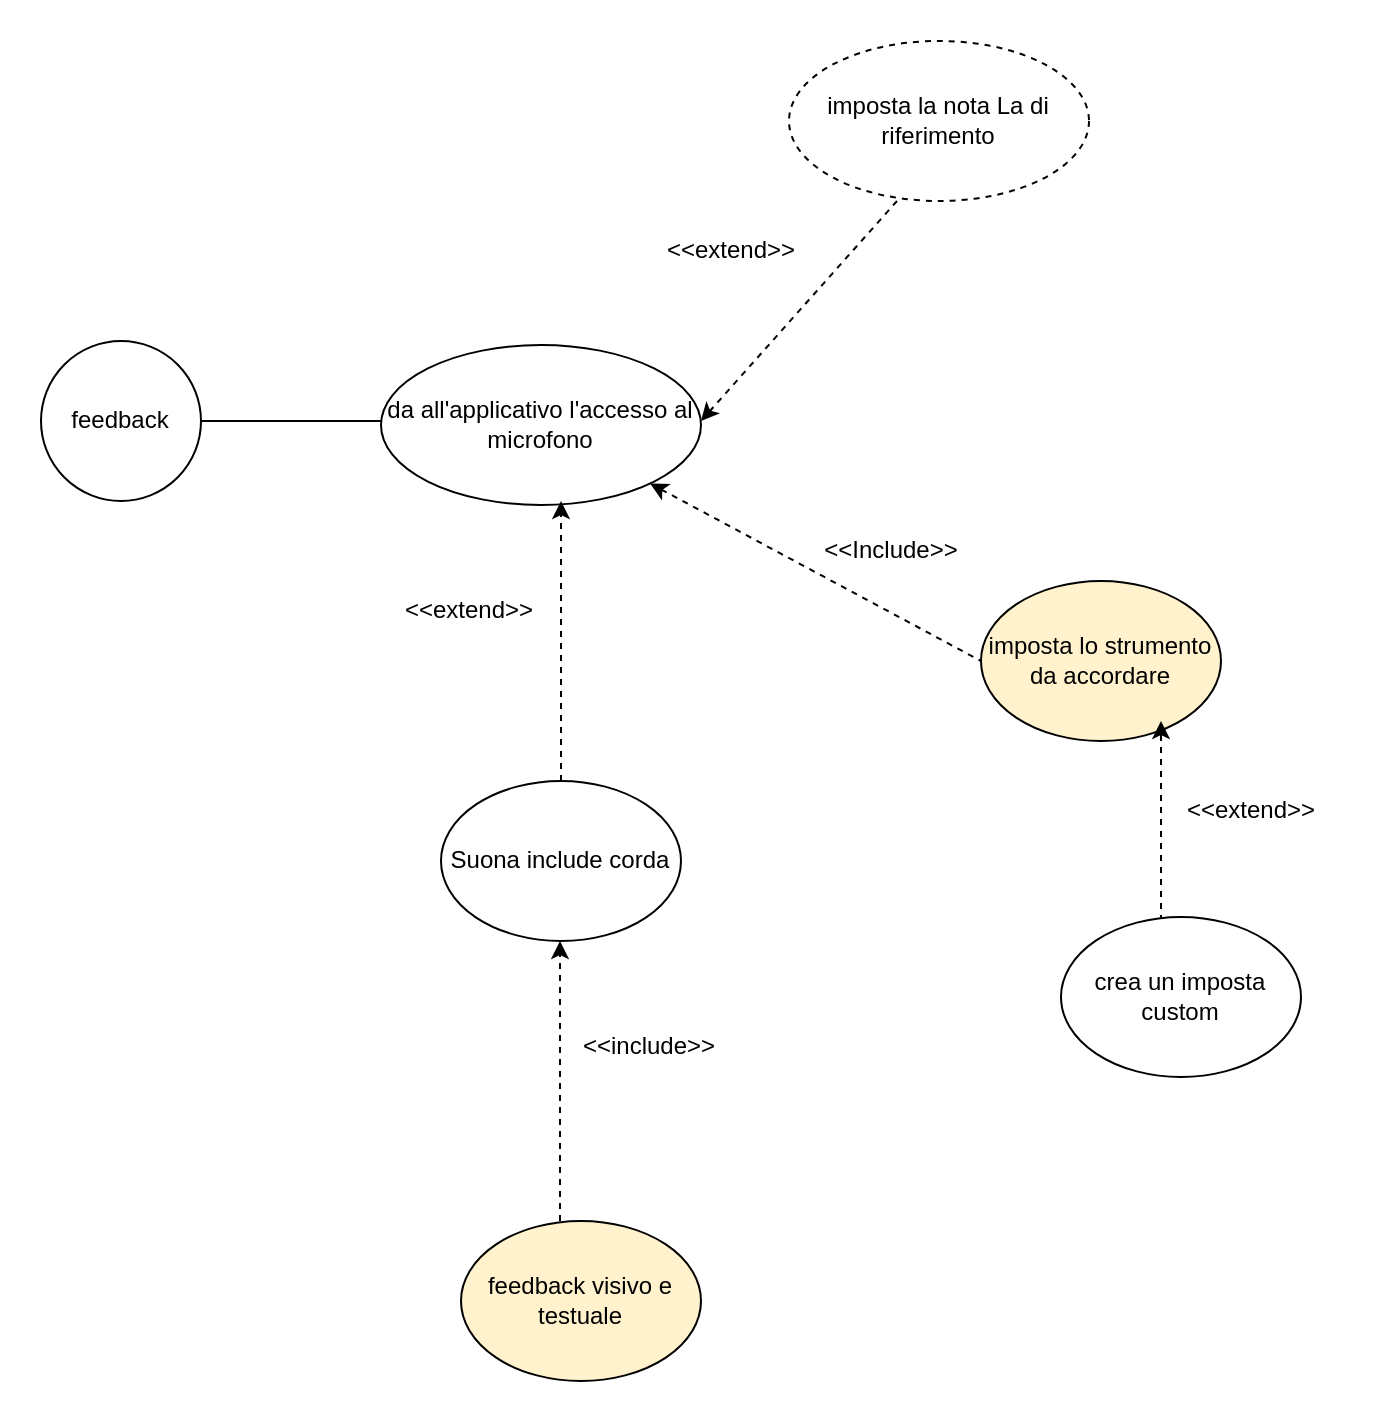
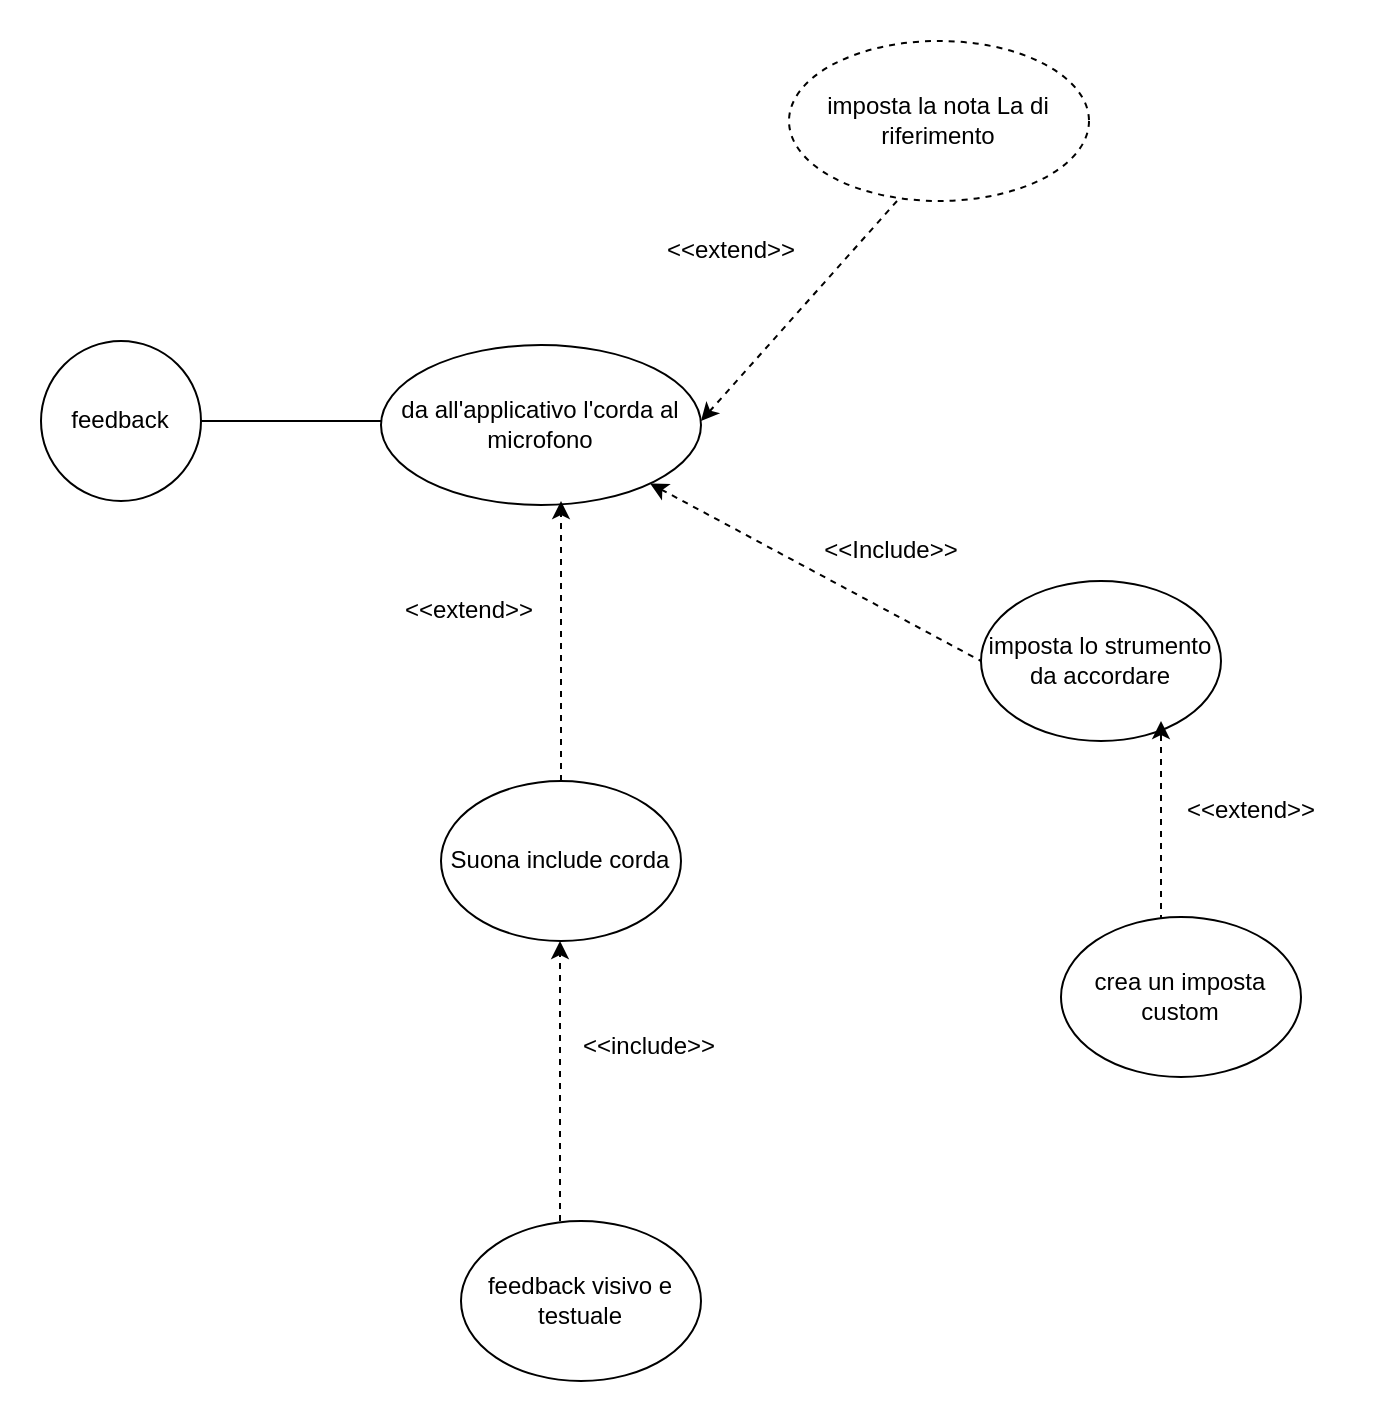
  <mxCell id="0" />
  <mxCell id="1" parent="0" />
  <mxCell id="2" value="feedback" style="ellipse;whiteSpace=wrap;html=1;aspect=fixed;" vertex="1" parent="1"><mxGeometry x="20" y="170" width="80" height="80" as="geometry" /></mxCell>
  <mxCell id="3" value="" style="endArrow=none;html=1;rounded=0;" edge="1" parent="1"><mxGeometry width="50" height="50" relative="1" as="geometry"><mxPoint x="100" y="210" as="sourcePoint" /><mxPoint x="220" y="210" as="targetPoint" /></mxGeometry></mxCell>
- <mxCell id="4" value="da all'applicativo l'accesso al microfono" style="ellipse;whiteSpace=wrap;html=1;" vertex="1" parent="1"><mxGeometry x="190" y="172" width="160" height="80" as="geometry" /></mxCell>
+ <mxCell id="4" value="da all'applicativo l'corda al microfono" style="ellipse;whiteSpace=wrap;html=1;" vertex="1" parent="1"><mxGeometry x="190" y="172" width="160" height="80" as="geometry" /></mxCell>
  <mxCell id="5" value="Suona include corda" style="ellipse;whiteSpace=wrap;html=1;" vertex="1" parent="1"><mxGeometry x="220" y="390" width="120" height="80" as="geometry" /></mxCell>
  <mxCell id="6" value="" style="endArrow=classic;html=1;rounded=0;endFill=1;dashed=1;" edge="1" parent="1" source="5"><mxGeometry width="50" height="50" relative="1" as="geometry"><mxPoint x="290" y="360" as="sourcePoint" /><mxPoint x="280" y="250" as="targetPoint" /></mxGeometry></mxCell>
  <mxCell id="7" value="" style="endArrow=classic;html=1;rounded=0;dashed=1;startArrow=none;startFill=0;endFill=1;" edge="1" parent="1"><mxGeometry width="50" height="50" relative="1" as="geometry"><mxPoint x="279.5" y="610" as="sourcePoint" /><mxPoint x="279.5" y="470" as="targetPoint" /></mxGeometry></mxCell>
- <mxCell id="8" value="feedback visivo e testuale" style="ellipse;whiteSpace=wrap;html=1;fillColor=#fff2cc;" vertex="1" parent="1"><mxGeometry x="230" y="610" width="120" height="80" as="geometry" /></mxCell>
+ <mxCell id="8" value="feedback visivo e testuale" style="ellipse;whiteSpace=wrap;html=1;" vertex="1" parent="1"><mxGeometry x="230" y="610" width="120" height="80" as="geometry" /></mxCell>
  <mxCell id="9" value="&amp;lt;&amp;lt;extend&amp;gt;&amp;gt;" style="text;html=1;align=center;verticalAlign=middle;resizable=0;points=[];autosize=1;strokeColor=none;fillColor=none;" vertex="1" parent="1"><mxGeometry x="189" y="290" width="90" height="30" as="geometry" /></mxCell>
  <mxCell id="10" value="&amp;lt;&amp;lt;include&amp;gt;&amp;gt;" style="text;html=1;align=center;verticalAlign=middle;resizable=0;points=[];autosize=1;strokeColor=none;fillColor=none;" vertex="1" parent="1"><mxGeometry x="279" y="508" width="90" height="30" as="geometry" /></mxCell>
  <mxCell id="11" value="" style="endArrow=none;html=1;rounded=0;entryX=0.36;entryY=1;entryDx=0;entryDy=0;entryPerimeter=0;startArrow=classic;startFill=1;dashed=1;" edge="1" parent="1" target="12"><mxGeometry width="50" height="50" relative="1" as="geometry"><mxPoint x="350" y="210" as="sourcePoint" /><mxPoint x="470" y="210" as="targetPoint" /></mxGeometry></mxCell>
  <mxCell id="12" value="imposta la nota La di riferimento" style="ellipse;whiteSpace=wrap;html=1;dashed=1;" vertex="1" parent="1"><mxGeometry x="394" y="20" width="150" height="80" as="geometry" /></mxCell>
  <mxCell id="13" value="&amp;lt;&amp;lt;extend&amp;gt;&amp;gt;" style="text;html=1;align=center;verticalAlign=middle;resizable=0;points=[];autosize=1;strokeColor=none;fillColor=none;" vertex="1" parent="1"><mxGeometry x="320" y="110" width="90" height="30" as="geometry" /></mxCell>
  <mxCell id="14" value="" style="endArrow=none;html=1;rounded=0;dashed=1;startArrow=classic;startFill=1;" edge="1" parent="1" source="4"><mxGeometry width="50" height="50" relative="1" as="geometry"><mxPoint x="340" y="240" as="sourcePoint" /><mxPoint x="490" y="330" as="targetPoint" /></mxGeometry></mxCell>
- <mxCell id="15" value="imposta lo strumento da accordare" style="ellipse;whiteSpace=wrap;html=1;fillColor=#fff2cc;" vertex="1" parent="1"><mxGeometry x="490" y="290" width="120" height="80" as="geometry" /></mxCell>
+ <mxCell id="15" value="imposta lo strumento da accordare" style="ellipse;whiteSpace=wrap;html=1;" vertex="1" parent="1"><mxGeometry x="490" y="290" width="120" height="80" as="geometry" /></mxCell>
  <mxCell id="16" value="" style="endArrow=classic;html=1;rounded=0;startArrow=none;startFill=0;endFill=1;dashed=1;" edge="1" parent="1"><mxGeometry width="50" height="50" relative="1" as="geometry"><mxPoint x="580" y="460" as="sourcePoint" /><mxPoint x="580" y="360" as="targetPoint" /></mxGeometry></mxCell>
  <mxCell id="17" value="crea un imposta custom" style="ellipse;whiteSpace=wrap;html=1;" vertex="1" parent="1"><mxGeometry x="530" y="458" width="120" height="80" as="geometry" /></mxCell>
  <mxCell id="18" value="&amp;lt;&amp;lt;Include&amp;gt;&amp;gt;" style="text;html=1;align=center;verticalAlign=middle;resizable=0;points=[];autosize=1;strokeColor=none;fillColor=none;" vertex="1" parent="1"><mxGeometry x="400" y="260" width="90" height="30" as="geometry" /></mxCell>
  <mxCell id="19" value="&amp;lt;&amp;lt;extend&amp;gt;&amp;gt;" style="text;html=1;align=center;verticalAlign=middle;resizable=0;points=[];autosize=1;strokeColor=none;fillColor=none;" vertex="1" parent="1"><mxGeometry x="580" y="390" width="90" height="30" as="geometry" /></mxCell>
